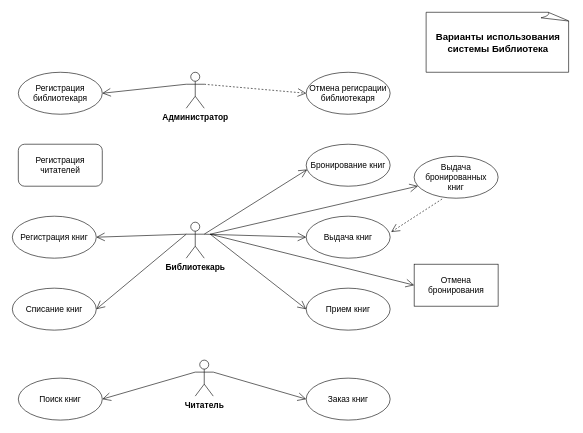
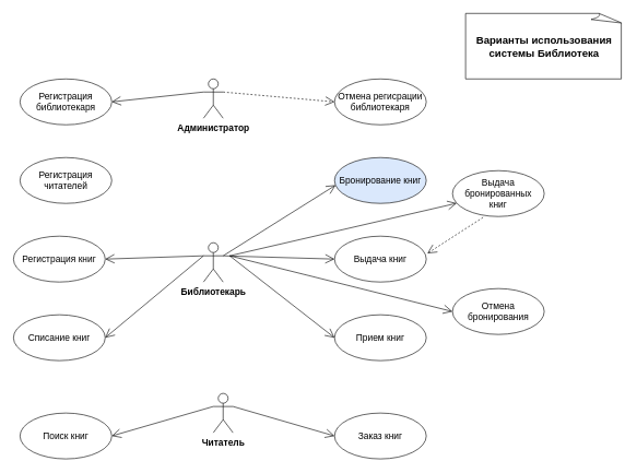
  <mxCell id="0" />
  <mxCell id="1" parent="0" />
  <mxCell id="2" value="Библиотекарь" style="shape=umlActor;verticalLabelPosition=bottom;verticalAlign=top;html=1;outlineConnect=0;fontSize=14;fontStyle=1" parent="1" vertex="1"><mxGeometry x="310" y="370" width="30" height="60" as="geometry" /></mxCell>
  <mxCell id="3" value="Администратор" style="shape=umlActor;verticalLabelPosition=bottom;verticalAlign=top;html=1;outlineConnect=0;fontSize=14;fontStyle=1" parent="1" vertex="1"><mxGeometry x="310" y="120" width="30" height="60" as="geometry" /></mxCell>
  <mxCell id="4" value="Читатель" style="shape=umlActor;verticalLabelPosition=bottom;verticalAlign=top;html=1;outlineConnect=0;fontSize=14;fontStyle=1" parent="1" vertex="1"><mxGeometry x="325" y="600" width="30" height="60" as="geometry" /></mxCell>
  <mxCell id="5" value="&lt;font style=&quot;font-size: 14px;&quot;&gt;Регистрация книг&lt;/font&gt;" style="ellipse;whiteSpace=wrap;html=1;" parent="1" vertex="1"><mxGeometry x="20" y="360" width="140" height="70" as="geometry" /></mxCell>
- <mxCell id="6" value="&lt;font style=&quot;font-size: 14px;&quot;&gt;Регистрация читателей&lt;/font&gt;" style="whiteSpace=wrap;html=1;rounded=1;" parent="1" vertex="1"><mxGeometry x="30" y="240" width="140" height="70" as="geometry" /></mxCell>
+ <mxCell id="6" value="&lt;font style=&quot;font-size: 14px;&quot;&gt;Регистрация читателей&lt;/font&gt;" style="ellipse;whiteSpace=wrap;html=1;" parent="1" vertex="1"><mxGeometry x="30" y="240" width="140" height="70" as="geometry" /></mxCell>
  <mxCell id="7" value="&lt;font style=&quot;font-size: 14px;&quot;&gt;Списание книг&lt;/font&gt;" style="ellipse;whiteSpace=wrap;html=1;" parent="1" vertex="1"><mxGeometry x="20" y="480" width="140" height="70" as="geometry" /></mxCell>
  <mxCell id="8" value="&lt;font style=&quot;font-size: 14px;&quot;&gt;Выдача книг&lt;/font&gt;" style="ellipse;whiteSpace=wrap;html=1;" parent="1" vertex="1"><mxGeometry x="510" y="360" width="140" height="70" as="geometry" /></mxCell>
- <mxCell id="9" value="&lt;font style=&quot;font-size: 14px;&quot;&gt;Бронирование книг&lt;/font&gt;" style="ellipse;whiteSpace=wrap;html=1;" parent="1" vertex="1"><mxGeometry x="510" y="240" width="140" height="70" as="geometry" /></mxCell>
+ <mxCell id="9" value="&lt;font style=&quot;font-size: 14px;&quot;&gt;Бронирование книг&lt;/font&gt;" style="ellipse;whiteSpace=wrap;html=1;fillColor=#dae8fc;" parent="1" vertex="1"><mxGeometry x="510" y="240" width="140" height="70" as="geometry" /></mxCell>
  <mxCell id="10" value="&lt;font style=&quot;font-size: 14px;&quot;&gt;Прием книг&lt;/font&gt;" style="ellipse;whiteSpace=wrap;html=1;" parent="1" vertex="1"><mxGeometry x="510" y="480" width="140" height="70" as="geometry" /></mxCell>
  <mxCell id="11" value="&lt;font style=&quot;font-size: 14px;&quot;&gt;Выдача бронированных&lt;/font&gt;&lt;div&gt;&lt;font style=&quot;font-size: 14px;&quot;&gt;книг&lt;/font&gt;&lt;/div&gt;" style="ellipse;whiteSpace=wrap;html=1;" parent="1" vertex="1"><mxGeometry x="690" y="260" width="140" height="70" as="geometry" /></mxCell>
- <mxCell id="12" value="&lt;font style=&quot;font-size: 14px;&quot;&gt;Отмена бронирования&lt;/font&gt;" style="whiteSpace=wrap;html=1;rounded=0;" parent="1" vertex="1"><mxGeometry x="690" y="440" width="140" height="70" as="geometry" /></mxCell>
+ <mxCell id="12" value="&lt;font style=&quot;font-size: 14px;&quot;&gt;Отмена бронирования&lt;/font&gt;" style="ellipse;whiteSpace=wrap;html=1;" parent="1" vertex="1"><mxGeometry x="690" y="440" width="140" height="70" as="geometry" /></mxCell>
  <mxCell id="13" value="&lt;font style=&quot;font-size: 14px;&quot;&gt;Регистрация библиотекаря&lt;/font&gt;" style="ellipse;whiteSpace=wrap;html=1;" parent="1" vertex="1"><mxGeometry x="30" y="120" width="140" height="70" as="geometry" /></mxCell>
  <mxCell id="14" value="&lt;font style=&quot;font-size: 14px;&quot;&gt;Отмена регисрации библиотекаря&lt;/font&gt;" style="ellipse;whiteSpace=wrap;html=1;" parent="1" vertex="1"><mxGeometry x="510" y="120" width="140" height="70" as="geometry" /></mxCell>
  <mxCell id="15" value="&lt;font style=&quot;font-size: 14px;&quot;&gt;Поиск книг&lt;/font&gt;" style="ellipse;whiteSpace=wrap;html=1;" parent="1" vertex="1"><mxGeometry x="30" y="630" width="140" height="70" as="geometry" /></mxCell>
  <mxCell id="16" value="&lt;font style=&quot;font-size: 14px;&quot;&gt;Заказ книг&lt;/font&gt;" style="ellipse;whiteSpace=wrap;html=1;" parent="1" vertex="1"><mxGeometry x="510" y="630" width="140" height="70" as="geometry" /></mxCell>
  <mxCell id="17" value="" style="endArrow=open;endFill=1;endSize=12;html=1;rounded=0;exitX=1;exitY=0.333;exitDx=0;exitDy=0;exitPerimeter=0;entryX=0;entryY=0.5;entryDx=0;entryDy=0;dashed=1;" parent="1" source="3" target="14" edge="1"><mxGeometry width="160" relative="1" as="geometry"><mxPoint x="410" y="190" as="sourcePoint" /><mxPoint x="500" y="150" as="targetPoint" /></mxGeometry></mxCell>
  <mxCell id="18" value="" style="endArrow=open;endFill=1;endSize=12;html=1;rounded=0;exitX=1;exitY=0.333;exitDx=0;exitDy=0;exitPerimeter=0;entryX=0.012;entryY=0.602;entryDx=0;entryDy=0;entryPerimeter=0;" parent="1" source="2" target="9" edge="1"><mxGeometry width="160" relative="1" as="geometry"><mxPoint x="370" y="240" as="sourcePoint" /><mxPoint x="550" y="250" as="targetPoint" /></mxGeometry></mxCell>
  <mxCell id="19" value="" style="endArrow=open;endFill=1;endSize=12;html=1;rounded=0;" parent="1" target="11" edge="1"><mxGeometry width="160" relative="1" as="geometry"><mxPoint x="350" y="390" as="sourcePoint" /><mxPoint x="580" y="410" as="targetPoint" /></mxGeometry></mxCell>
  <mxCell id="20" value="" style="endArrow=open;endFill=1;endSize=12;html=1;rounded=0;entryX=0;entryY=0.5;entryDx=0;entryDy=0;" parent="1" target="8" edge="1"><mxGeometry width="160" relative="1" as="geometry"><mxPoint x="340" y="390" as="sourcePoint" /><mxPoint x="570" y="440" as="targetPoint" /></mxGeometry></mxCell>
  <mxCell id="21" value="" style="endArrow=open;endFill=1;endSize=12;html=1;rounded=0;entryX=0;entryY=0.5;entryDx=0;entryDy=0;" parent="1" target="12" edge="1"><mxGeometry width="160" relative="1" as="geometry"><mxPoint x="350" y="390" as="sourcePoint" /><mxPoint x="600" y="460" as="targetPoint" /></mxGeometry></mxCell>
  <mxCell id="22" value="" style="endArrow=open;endFill=1;endSize=12;html=1;rounded=0;entryX=0;entryY=0.5;entryDx=0;entryDy=0;" parent="1" target="10" edge="1"><mxGeometry width="160" relative="1" as="geometry"><mxPoint x="350" y="390" as="sourcePoint" /><mxPoint x="600" y="490" as="targetPoint" /></mxGeometry></mxCell>
  <mxCell id="23" value="" style="endArrow=open;endFill=1;endSize=12;html=1;rounded=0;exitX=1;exitY=0.333;exitDx=0;exitDy=0;exitPerimeter=0;entryX=0;entryY=0.5;entryDx=0;entryDy=0;" parent="1" source="4" target="16" edge="1"><mxGeometry width="160" relative="1" as="geometry"><mxPoint x="350" y="570" as="sourcePoint" /><mxPoint x="510" y="570" as="targetPoint" /></mxGeometry></mxCell>
  <mxCell id="24" value="" style="endArrow=open;endFill=1;endSize=12;html=1;rounded=0;exitX=0;exitY=0.333;exitDx=0;exitDy=0;exitPerimeter=0;entryX=1;entryY=0.5;entryDx=0;entryDy=0;" parent="1" source="3" target="13" edge="1"><mxGeometry width="160" relative="1" as="geometry"><mxPoint x="190" y="220" as="sourcePoint" /><mxPoint x="30" y="220" as="targetPoint" /></mxGeometry></mxCell>
  <mxCell id="25" value="" style="endArrow=open;endFill=1;endSize=12;html=1;rounded=0;entryX=1;entryY=0.5;entryDx=0;entryDy=0;" parent="1" target="5" edge="1"><mxGeometry width="160" relative="1" as="geometry"><mxPoint x="310" y="390" as="sourcePoint" /><mxPoint x="30" y="370" as="targetPoint" /></mxGeometry></mxCell>
  <mxCell id="26" value="" style="endArrow=open;endFill=1;endSize=12;html=1;rounded=0;entryX=1;entryY=0.5;entryDx=0;entryDy=0;" parent="1" target="7" edge="1"><mxGeometry width="160" relative="1" as="geometry"><mxPoint x="310" y="390" as="sourcePoint" /><mxPoint x="60" y="500" as="targetPoint" /></mxGeometry></mxCell>
  <mxCell id="27" value="" style="endArrow=open;endFill=1;endSize=12;html=1;rounded=0;entryX=1;entryY=0.5;entryDx=0;entryDy=0;exitX=0;exitY=0.333;exitDx=0;exitDy=0;exitPerimeter=0;" parent="1" source="4" target="15" edge="1"><mxGeometry width="160" relative="1" as="geometry"><mxPoint x="250" y="540" as="sourcePoint" /><mxPoint x="90" y="540" as="targetPoint" /></mxGeometry></mxCell>
  <mxCell id="28" value="" style="endArrow=open;endFill=1;endSize=12;html=1;rounded=0;exitX=0.333;exitY=1.019;exitDx=0;exitDy=0;exitPerimeter=0;entryX=1.012;entryY=0.376;entryDx=0;entryDy=0;dashed=1;entryPerimeter=0;" parent="1" source="11" target="8" edge="1"><mxGeometry width="160" relative="1" as="geometry"><mxPoint x="830" y="580" as="sourcePoint" /><mxPoint x="690" y="595" as="targetPoint" /></mxGeometry></mxCell>
  <mxCell id="29" value="&lt;span&gt;Варианты использования системы Библиотека&lt;/span&gt;" style="whiteSpace=wrap;html=1;shape=mxgraph.basic.document;fontSize=16;fontStyle=1" parent="1" vertex="1"><mxGeometry x="710" y="20" width="240" height="100" as="geometry" /></mxCell>
